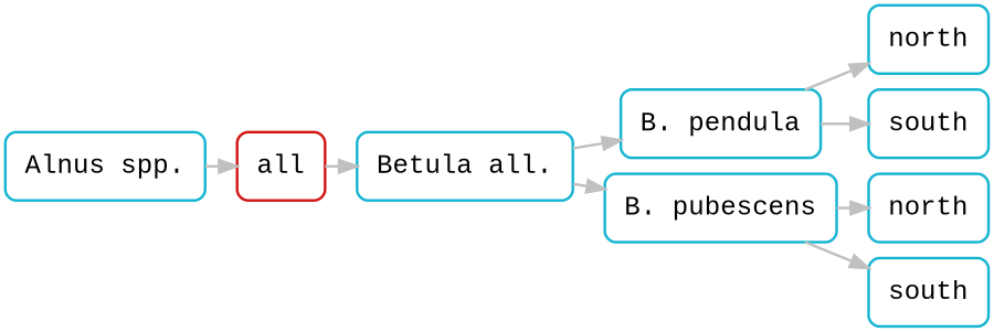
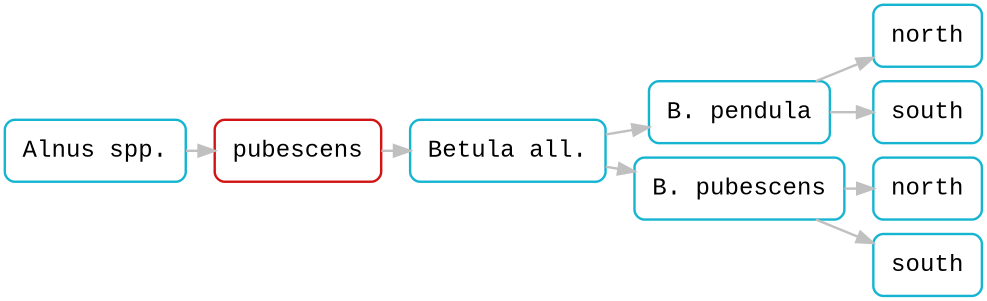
  digraph {
    bgcolor=white
    fontname="Liberation Mono"
    rankdir=LR
    node [color="#15b5d1" fontname="Liberation Mono" fontsize=30 margin=0.3 nodesep=1 penwidth=3 shape=box style=rounded]
    edge [arrowsize=2 color=grey fontname="Liberation Mono" penwidth=3 splines=curved weight=1]
-   n1 [color="#d11515" label=all]
+   n1 [color="#d11515" label=pubescens]
    n2 [label="Betula all."]
    n3 [label="B. pendula"]
    n4 [label="B. pubescens"]
    n5 [label="Alnus spp."]
    n6 [label=north]
    n7 [label=south]
    n8 [label=north]
    n9 [label=south]
    n1 -> n2
    n2 -> n3
    n2 -> n4
    n3 -> n6
    n3 -> n7
    n4 -> n8
    n4 -> n9
    n5 -> n1
  }
